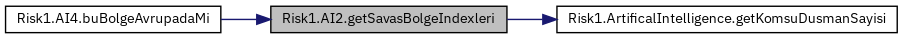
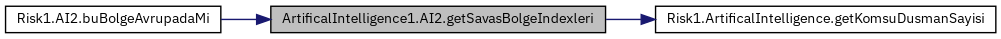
  digraph {
    fontname="IBM Plex Sans"
    rankdir=LR
    node [color=black fontname="IBM Plex Sans" fontsize=10 shape=record]
    edge [color=midnightblue fontname="IBM Plex Sans" fontsize=10 labelfontname=FreeSans labelfontsize=10 style=solid]
-   n1 [fillcolor=grey75 fontcolor=black height=0.2 label="Risk1.AI2.getSavasBolgeIndexleri" style=filled width=0.4]
+   n1 [fillcolor=grey75 fontcolor=black height=0.2 label="ArtificalIntelligence1.AI2.getSavasBolgeIndexleri" style=filled width=0.4]
    n2 [height=0.2 label="Risk1.ArtificalIntelligence.getKomsuDusmanSayisi" width=0.4]
-   n3 [height=0.2 label="Risk1.AI4.buBolgeAvrupadaMi" width=0.4]
+   n3 [height=0.2 label="Risk1.AI2.buBolgeAvrupadaMi" width=0.4]
    n1 -> n2
    n3 -> n1
  }
